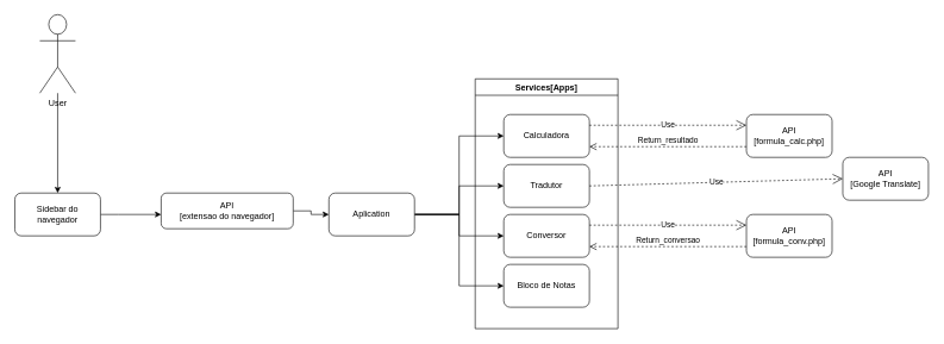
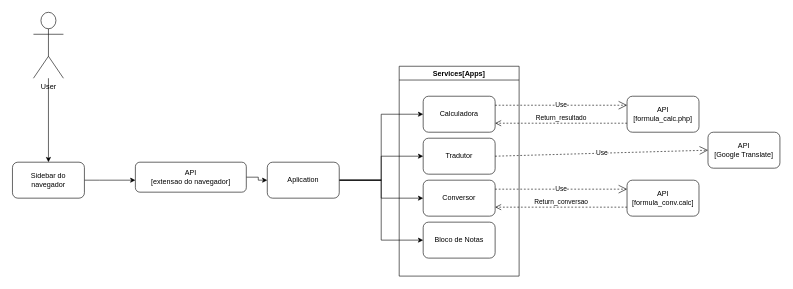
  <mxCell id="0" />
  <mxCell id="1" parent="0" />
  <mxCell id="2" value="" style="edgeStyle=orthogonalEdgeStyle;rounded=0;orthogonalLoop=1;jettySize=auto;html=1;" parent="1" source="3" target="12" edge="1"><mxGeometry relative="1" as="geometry" /></mxCell>
  <mxCell id="3" value="API&lt;br&gt;[extensao do navegador]" style="rounded=1;whiteSpace=wrap;html=1;" parent="1" vertex="1"><mxGeometry x="225" y="270" width="185" height="50" as="geometry" /></mxCell>
  <mxCell id="4" style="edgeStyle=orthogonalEdgeStyle;rounded=0;orthogonalLoop=1;jettySize=auto;html=1;entryX=0.5;entryY=0;entryDx=0;entryDy=0;" parent="1" source="5" target="7" edge="1"><mxGeometry relative="1" as="geometry" /></mxCell>
  <mxCell id="5" value="User&lt;div&gt;&lt;br/&gt;&lt;/div&gt;" style="shape=umlActor;verticalLabelPosition=bottom;verticalAlign=top;html=1;outlineConnect=0;" parent="1" vertex="1"><mxGeometry x="55" y="20" width="50" height="110" as="geometry" /></mxCell>
  <mxCell id="6" value="" style="edgeStyle=orthogonalEdgeStyle;rounded=0;orthogonalLoop=1;jettySize=auto;html=1;" parent="1" source="7" target="3" edge="1"><mxGeometry relative="1" as="geometry"><Array as="points"><mxPoint x="165" y="300" /><mxPoint x="165" y="300" /></Array></mxGeometry></mxCell>
  <mxCell id="7" value="Sidebar do navegador" style="rounded=1;whiteSpace=wrap;html=1;" parent="1" vertex="1"><mxGeometry x="20" y="270" width="120" height="60" as="geometry" /></mxCell>
  <mxCell id="8" style="edgeStyle=orthogonalEdgeStyle;rounded=0;orthogonalLoop=1;jettySize=auto;html=1;entryX=0;entryY=0.5;entryDx=0;entryDy=0;" edge="1" parent="1" source="12" target="14"><mxGeometry relative="1" as="geometry" /></mxCell>
  <mxCell id="9" style="edgeStyle=orthogonalEdgeStyle;rounded=0;orthogonalLoop=1;jettySize=auto;html=1;entryX=0;entryY=0.5;entryDx=0;entryDy=0;" edge="1" parent="1" source="12" target="15"><mxGeometry relative="1" as="geometry" /></mxCell>
  <mxCell id="10" style="edgeStyle=orthogonalEdgeStyle;rounded=0;orthogonalLoop=1;jettySize=auto;html=1;entryX=0;entryY=0.5;entryDx=0;entryDy=0;" edge="1" parent="1" source="12" target="16"><mxGeometry relative="1" as="geometry" /></mxCell>
  <mxCell id="11" style="edgeStyle=orthogonalEdgeStyle;rounded=0;orthogonalLoop=1;jettySize=auto;html=1;entryX=0;entryY=0.5;entryDx=0;entryDy=0;" edge="1" parent="1" source="12" target="17"><mxGeometry relative="1" as="geometry" /></mxCell>
- <mxCell id="12" value="Aplication" style="rounded=1;whiteSpace=wrap;html=1;" parent="1" vertex="1"><mxGeometry x="460" y="270" width="120" height="60" as="geometry" /></mxCell>
+ <mxCell id="12" value="Aplication" style="rounded=1;whiteSpace=wrap;html=1;" parent="1" vertex="1"><mxGeometry x="445" y="270" width="120" height="60" as="geometry" /></mxCell>
  <mxCell id="13" value="Services[Apps]" style="swimlane;" parent="1" vertex="1"><mxGeometry x="665" y="110" width="200" height="350" as="geometry" /></mxCell>
  <mxCell id="14" value="Calculadora" style="rounded=1;whiteSpace=wrap;html=1;" vertex="1" parent="13"><mxGeometry x="40" y="50" width="120" height="60" as="geometry" /></mxCell>
  <mxCell id="15" value="Tradutor" style="rounded=1;whiteSpace=wrap;html=1;" vertex="1" parent="13"><mxGeometry x="40" y="120" width="120" height="60" as="geometry" /></mxCell>
  <mxCell id="16" value="Conversor" style="rounded=1;whiteSpace=wrap;html=1;" vertex="1" parent="13"><mxGeometry x="40" y="190" width="120" height="60" as="geometry" /></mxCell>
  <mxCell id="17" value="Bloco de Notas" style="rounded=1;whiteSpace=wrap;html=1;" vertex="1" parent="13"><mxGeometry x="40" y="260" width="120" height="60" as="geometry" /></mxCell>
  <mxCell id="18" value="API&lt;br&gt;[formula_calc.php]" style="rounded=1;whiteSpace=wrap;html=1;" vertex="1" parent="1"><mxGeometry x="1045" y="160" width="120" height="60" as="geometry" /></mxCell>
  <mxCell id="19" value="Use" style="endArrow=open;endSize=12;dashed=1;html=1;rounded=0;exitX=1;exitY=0.25;exitDx=0;exitDy=0;entryX=0;entryY=0.25;entryDx=0;entryDy=0;" edge="1" parent="1" source="14" target="18"><mxGeometry width="160" relative="1" as="geometry"><mxPoint x="895" y="320" as="sourcePoint" /><mxPoint x="1065" y="270" as="targetPoint" /></mxGeometry></mxCell>
  <mxCell id="20" value="Return_resultado" style="html=1;verticalAlign=bottom;endArrow=open;dashed=1;endSize=8;curved=0;rounded=0;exitX=0;exitY=0.75;exitDx=0;exitDy=0;entryX=1;entryY=0.75;entryDx=0;entryDy=0;" edge="1" parent="1" source="18" target="14"><mxGeometry relative="1" as="geometry"><mxPoint x="965" y="140" as="sourcePoint" /><mxPoint x="885" y="140" as="targetPoint" /><mxPoint as="offset" /></mxGeometry></mxCell>
- <mxCell id="21" value="API&lt;br&gt;[formula_conv.php]" style="rounded=1;whiteSpace=wrap;html=1;" vertex="1" parent="1"><mxGeometry x="1045" y="300" width="120" height="60" as="geometry" /></mxCell>
+ <mxCell id="21" value="API&lt;br&gt;[formula_conv.calc]" style="rounded=1;whiteSpace=wrap;html=1;" vertex="1" parent="1"><mxGeometry x="1045" y="300" width="120" height="60" as="geometry" /></mxCell>
  <mxCell id="22" value="Use" style="endArrow=open;endSize=12;dashed=1;html=1;rounded=0;exitX=1;exitY=0.25;exitDx=0;exitDy=0;entryX=0;entryY=0.25;entryDx=0;entryDy=0;" edge="1" parent="1" source="16" target="21"><mxGeometry width="160" relative="1" as="geometry"><mxPoint x="825" y="320" as="sourcePoint" /><mxPoint x="1045" y="320" as="targetPoint" /></mxGeometry></mxCell>
  <mxCell id="23" value="Return_conversao" style="html=1;verticalAlign=bottom;endArrow=open;dashed=1;endSize=8;curved=0;rounded=0;exitX=0;exitY=0.75;exitDx=0;exitDy=0;entryX=1;entryY=0.75;entryDx=0;entryDy=0;" edge="1" parent="1" source="21" target="16"><mxGeometry relative="1" as="geometry"><mxPoint x="1025" y="340" as="sourcePoint" /><mxPoint x="825" y="340" as="targetPoint" /><mxPoint as="offset" /></mxGeometry></mxCell>
  <mxCell id="24" value="API&lt;br&gt;[Google Translate]" style="rounded=1;whiteSpace=wrap;html=1;" vertex="1" parent="1"><mxGeometry x="1180" y="220" width="120" height="60" as="geometry" /></mxCell>
  <mxCell id="25" value="Use" style="endArrow=open;endSize=12;dashed=1;html=1;rounded=0;exitX=1;exitY=0.5;exitDx=0;exitDy=0;entryX=0;entryY=0.5;entryDx=0;entryDy=0;" edge="1" parent="1" source="15" target="24"><mxGeometry width="160" relative="1" as="geometry"><mxPoint x="835" y="260" as="sourcePoint" /><mxPoint x="1055" y="260" as="targetPoint" /></mxGeometry></mxCell>
